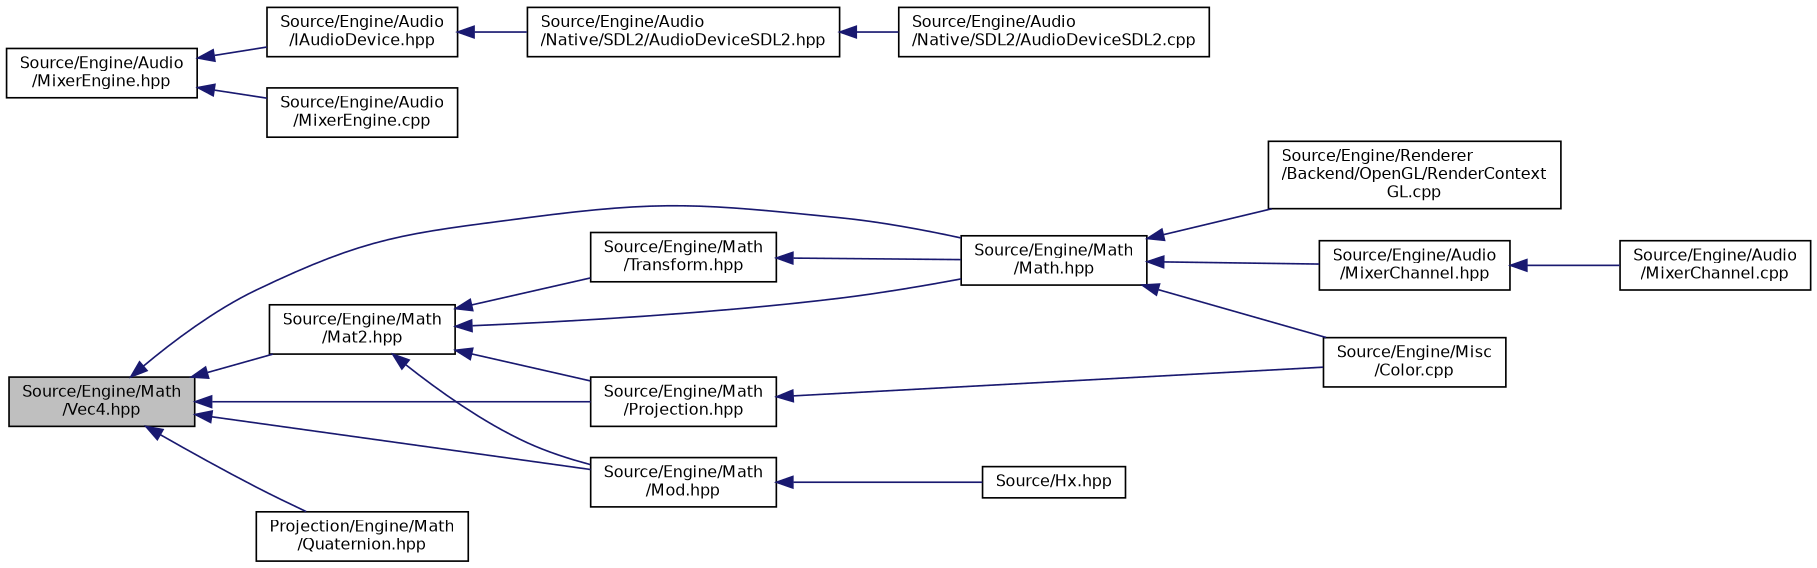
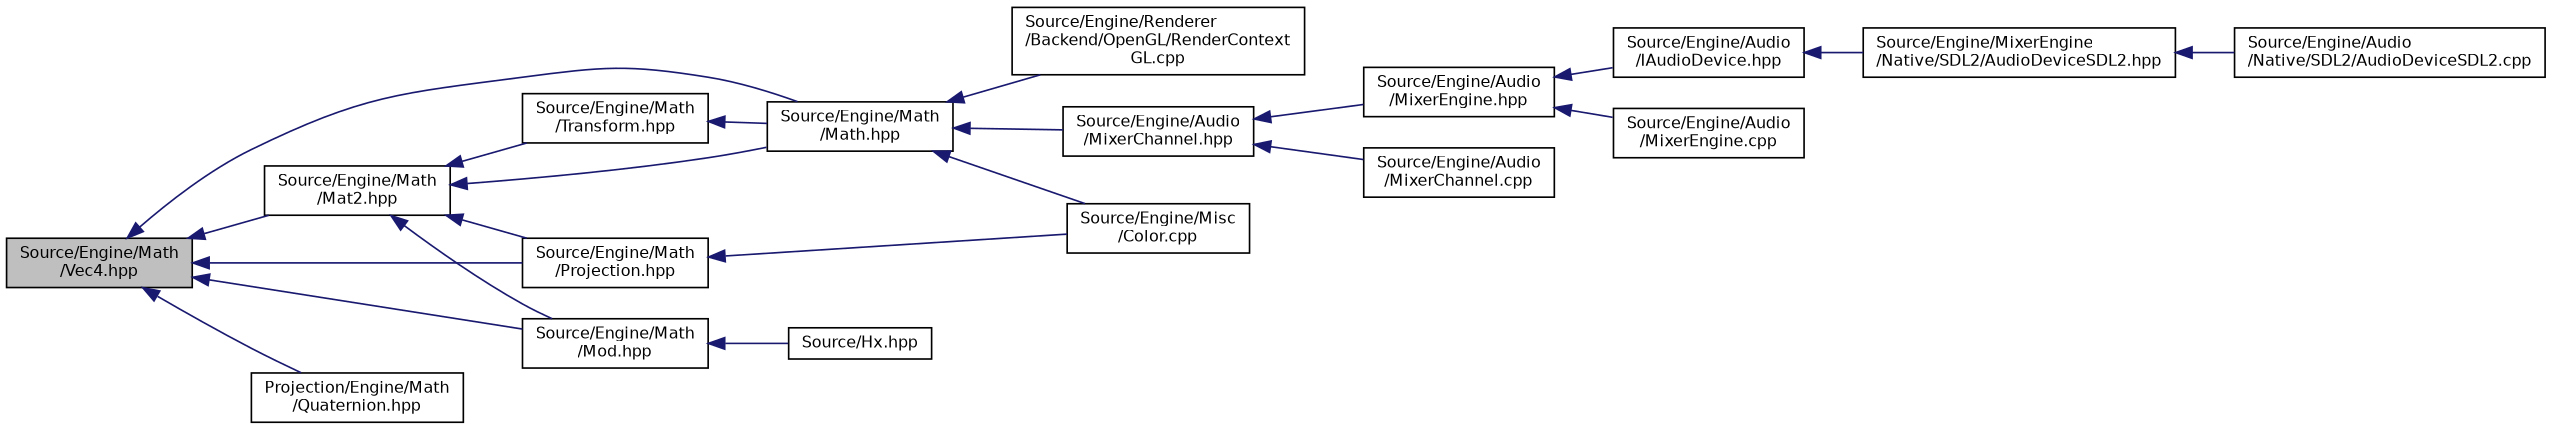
  digraph {
    rankdir=LR
    node [color=black fillcolor=white fontname=Helvetica fontsize=10 shape=record style=filled]
    edge [color=midnightblue dir=back fontname=Helvetica fontsize=10 labelfontname=Helvetica labelfontsize=10 style=solid]
    n1 [fillcolor=grey75 fontcolor=black height=0.2 label="Source/Engine/Math\l/Vec4.hpp" width=0.4]
    n2 [height=0.2 label="Source/Engine/Math\l/Math.hpp" width=0.4]
    n3 [height=0.2 label="Source/Engine/Math\l/Mat2.hpp" width=0.4]
    n4 [height=0.2 label="Source/Engine/Math\l/Projection.hpp" width=0.4]
    n5 [height=0.2 label="Source/Engine/Math\l/Mod.hpp" width=0.4]
    n6 [height=0.2 label="Projection/Engine/Math\l/Quaternion.hpp" width=0.4]
    n7 [height=0.2 label="Source/Engine/Audio\l/MixerChannel.hpp" width=0.4]
    n8 [height=0.2 label="Source/Engine/Misc\l/Color.cpp" width=0.4]
    n9 [height=0.2 label="Source/Engine/Renderer\l/Backend/OpenGL/RenderContext\lGL.cpp" width=0.4]
    n10 [height=0.2 label="Source/Engine/Math\l/Transform.hpp" width=0.4]
    n11 [height=0.2 label="Source/Hx.hpp" width=0.4]
    n12 [height=0.2 label="Source/Engine/Audio\l/MixerEngine.hpp" width=0.4]
    n13 [height=0.2 label="Source/Engine/Audio\l/MixerChannel.cpp" width=0.4]
    n14 [height=0.2 label="Source/Engine/Audio\l/IAudioDevice.hpp" width=0.4]
    n15 [height=0.2 label="Source/Engine/Audio\l/MixerEngine.cpp" width=0.4]
-   n16 [height=0.2 label="Source/Engine/Audio\l/Native/SDL2/AudioDeviceSDL2.hpp" width=0.4]
+   n16 [height=0.2 label="Source/Engine/MixerEngine\l/Native/SDL2/AudioDeviceSDL2.hpp" width=0.4]
    n17 [height=0.2 label="Source/Engine/Audio\l/Native/SDL2/AudioDeviceSDL2.cpp" width=0.4]
    n1 -> n2
    n1 -> n3
    n1 -> n4
    n1 -> n5
    n1 -> n6
    n2 -> n7
    n2 -> n8
    n2 -> n9
    n3 -> n2
    n3 -> n4
    n3 -> n5
    n3 -> n10
    n4 -> n8
    n5 -> n11
+   n7 -> n12
    n7 -> n13
    n10 -> n2
    n12 -> n14
    n12 -> n15
    n14 -> n16
    n16 -> n17
  }
